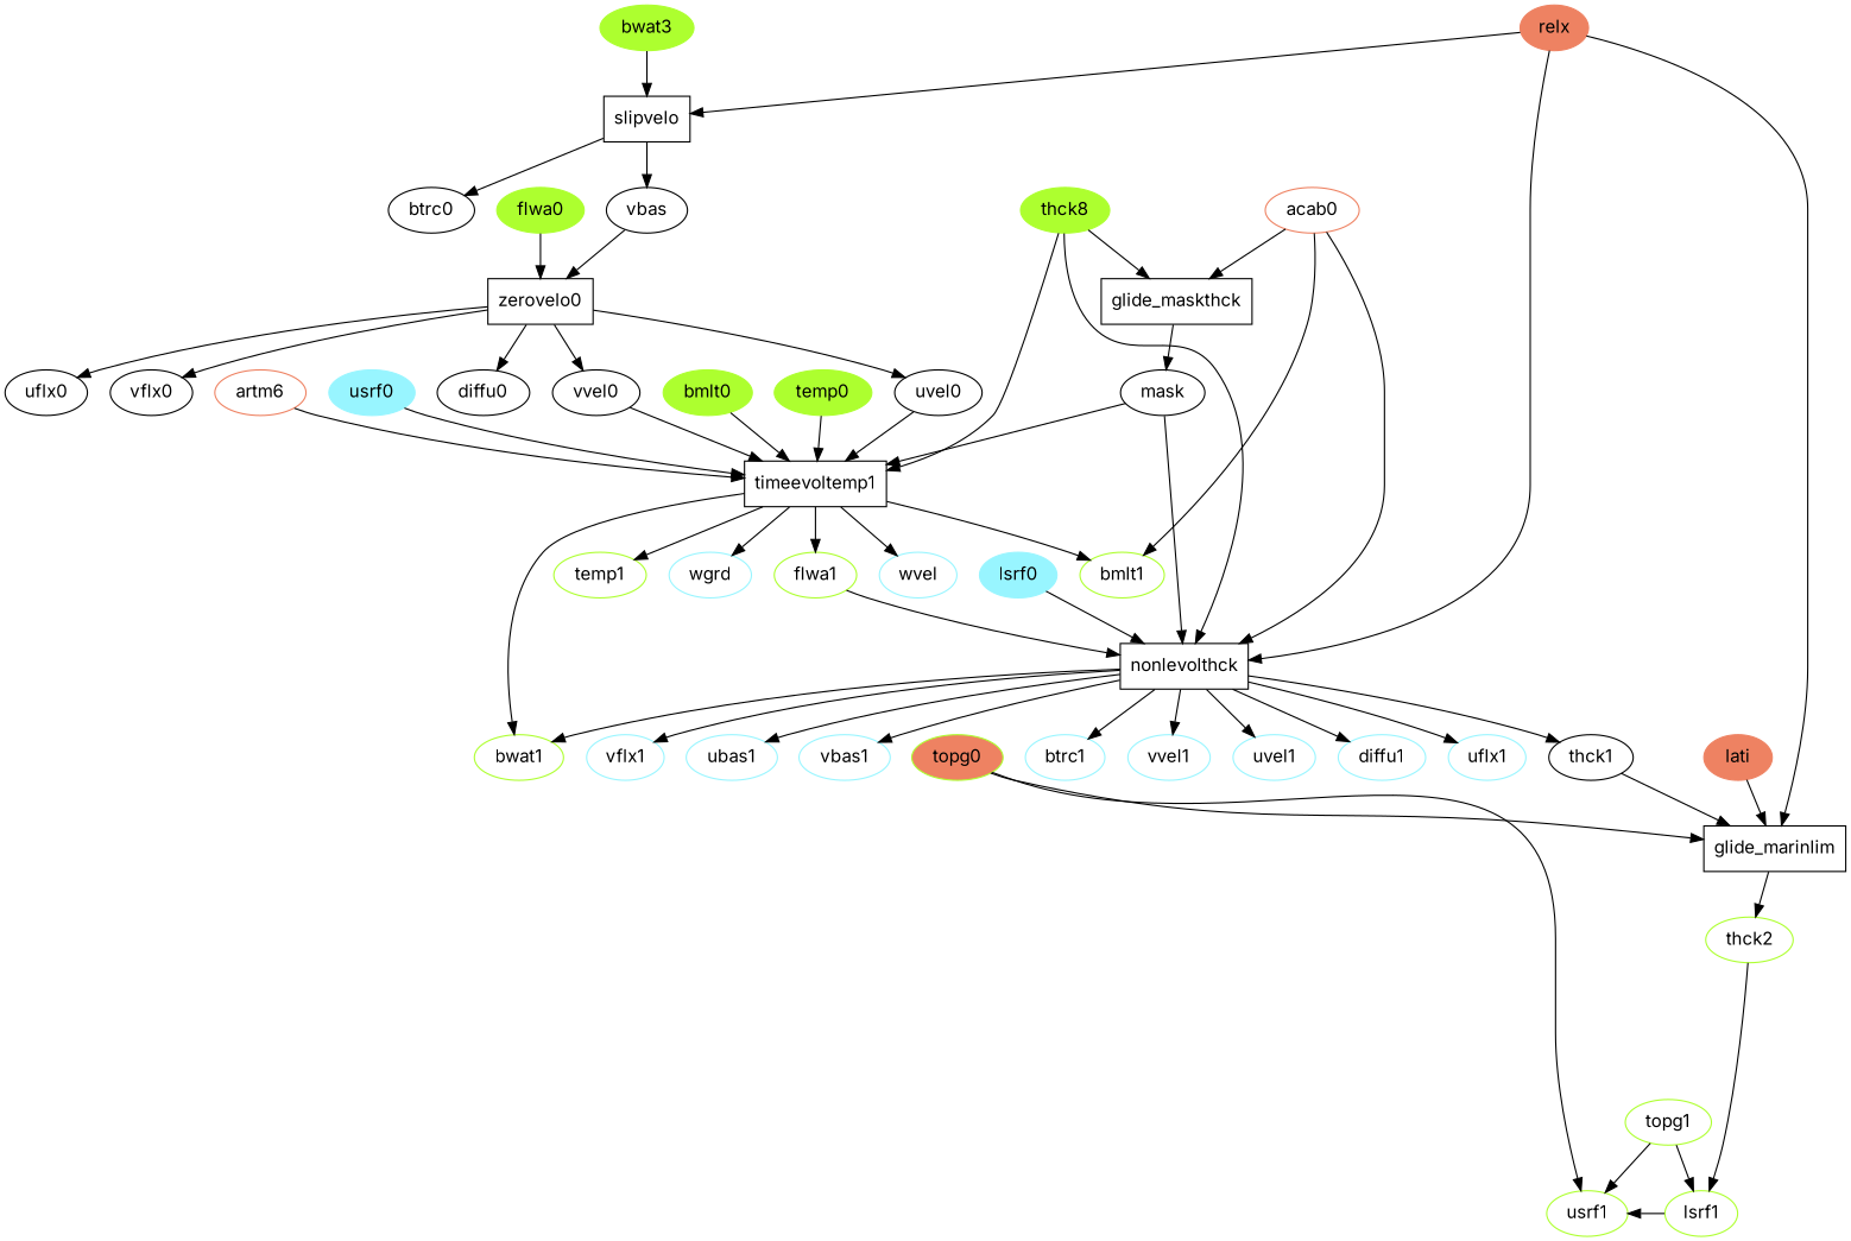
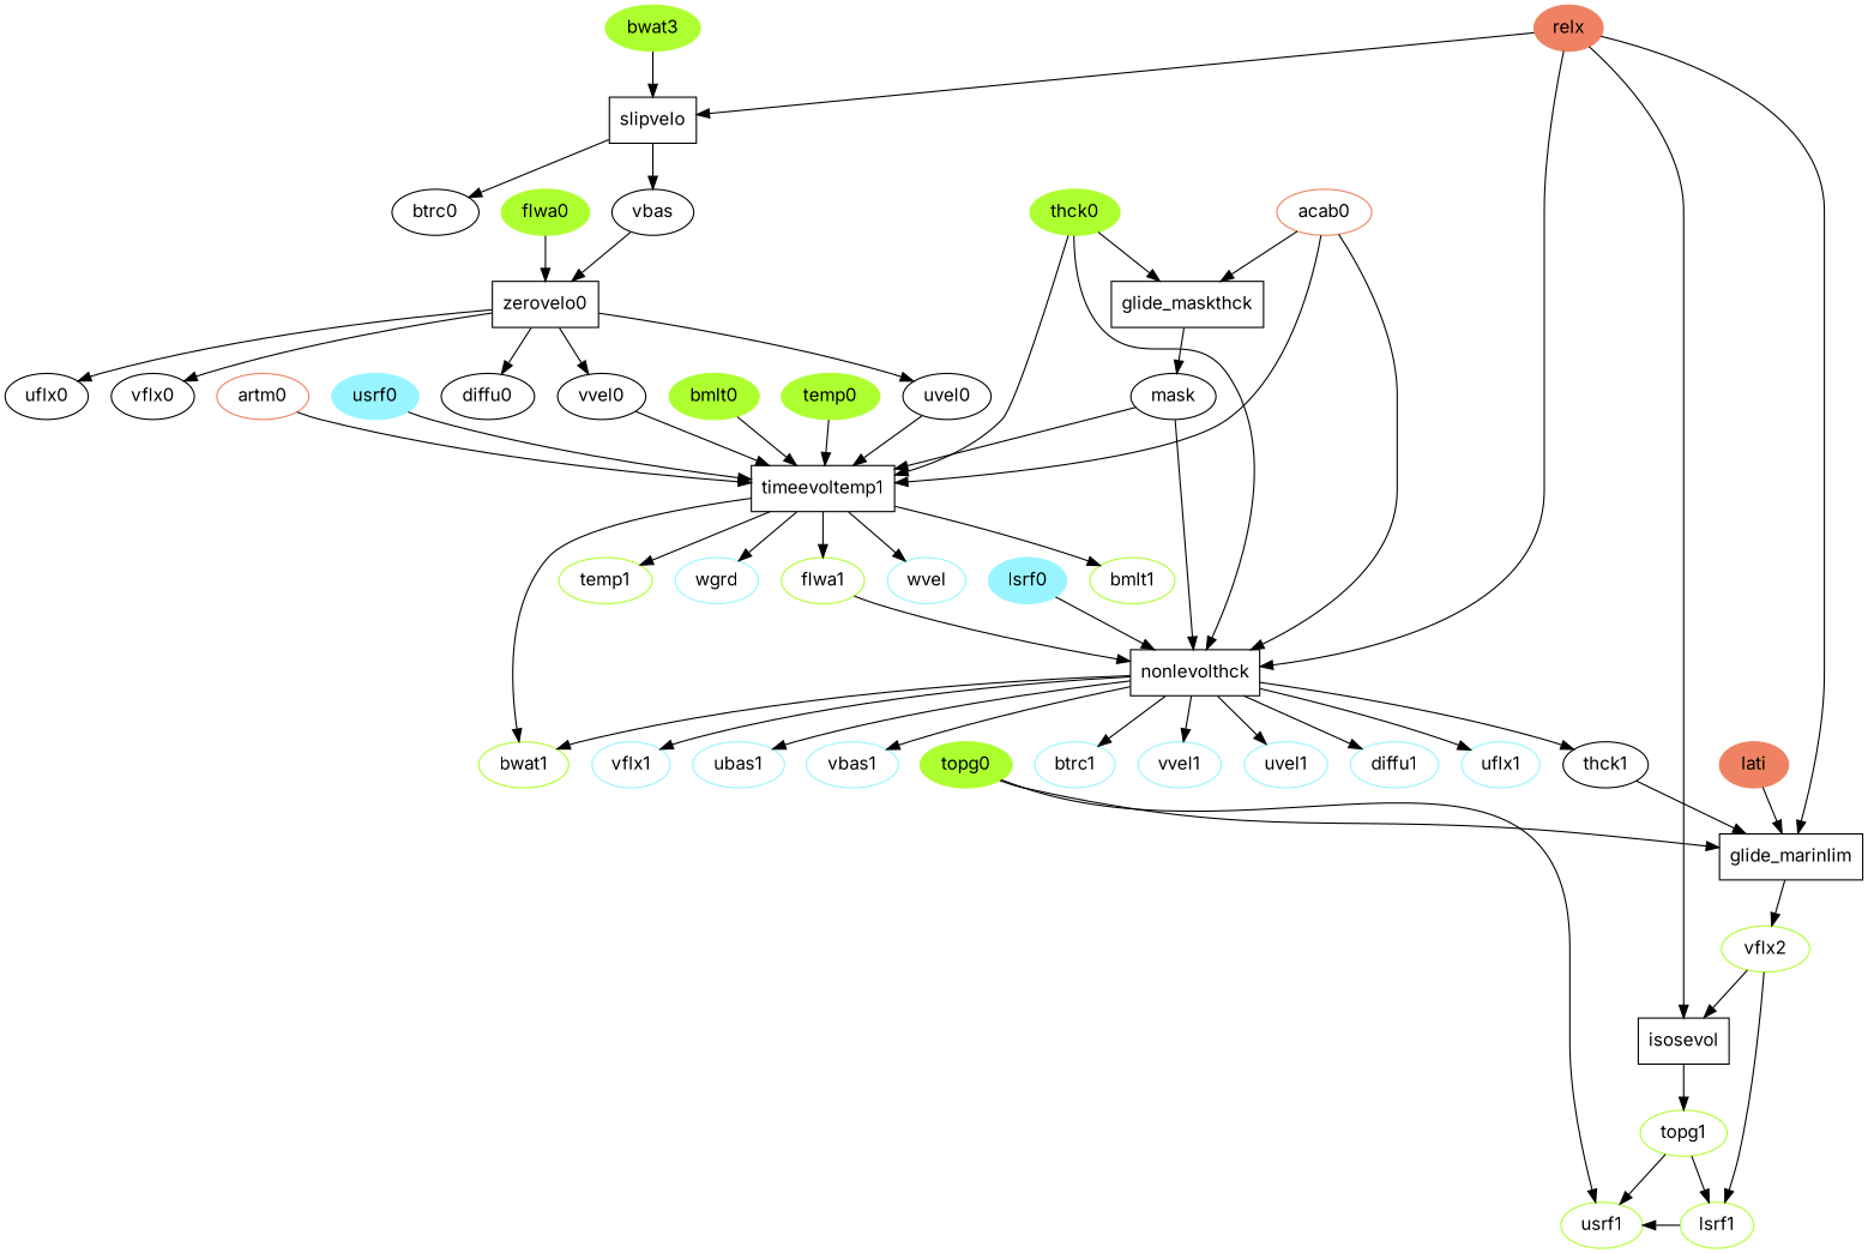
  digraph {
    fontname=Inter
    node [fontname=Inter]
    edge [fontname=Inter]
    slipvelo [shape=box]
    btrc0
    vbas
    zerovelo0 [shape=box]
    n5 [color=greenyellow label=bwat3 style=filled]
    relx [color=salmon2 style=filled]
    nonlevolthck [shape=box]
    glide_marinlim [shape=box]
+   isosevol [shape=box]
    bwat1 [color=greenyellow]
    thck1
    ubas1 [color=cadetblue1]
    vbas1 [color=cadetblue1]
    btrc1 [color=cadetblue1]
    vvel1 [color=cadetblue1]
    uvel1 [color=cadetblue1]
    diffu1 [color=cadetblue1]
    uflx1 [color=cadetblue1]
    vflx1 [color=cadetblue1]
-   thck2 [color=greenyellow]
+   thck2 [color=greenyellow label=vflx2]
    topg1 [color=greenyellow]
    uvel0
    vvel0
    diffu0
    uflx0
    vflx0
    timeevoltemp1 [shape=box]
    flwa0 [color=greenyellow style=filled]
    temp1 [color=greenyellow]
    flwa1 [color=greenyellow]
    wgrd [color=cadetblue1]
    wvel [color=cadetblue1]
    bmlt1 [color=greenyellow]
    glide_maskthck [shape=box]
    mask
-   thck0 [color=greenyellow style=filled label=thck8]
+   thck0 [color=greenyellow style=filled]
    acab0 [color=salmon2]
    temp0 [color=greenyellow style=filled]
-   artm0 [color=salmon2 label=artm6]
+   artm0 [color=salmon2]
    usrf0 [color=cadetblue1 style=filled]
    bmlt0 [color=greenyellow style=filled]
    lsrf0 [color=cadetblue1 style=filled]
    lsrf1 [color=greenyellow]
    lati [color=salmon2 style=filled]
-   topg0 [color=greenyellow style=filled fillcolor=salmon2]
+   topg0 [color=greenyellow style=filled]
    usrf1 [color=greenyellow]
    slipvelo -> btrc0
    slipvelo -> vbas
    vbas -> zerovelo0
    zerovelo0 -> uvel0
    zerovelo0 -> vvel0
    zerovelo0 -> diffu0
    zerovelo0 -> uflx0
    zerovelo0 -> vflx0
    n5 -> slipvelo
    relx -> slipvelo
    relx -> nonlevolthck
    relx -> glide_marinlim
+   relx -> isosevol
    nonlevolthck -> bwat1
    nonlevolthck -> thck1
    nonlevolthck -> ubas1
    nonlevolthck -> vbas1
    nonlevolthck -> btrc1
    nonlevolthck -> vvel1
    nonlevolthck -> uvel1
    nonlevolthck -> diffu1
    nonlevolthck -> uflx1
    nonlevolthck -> vflx1
    glide_marinlim -> thck2
+   isosevol -> topg1
    thck1 -> glide_marinlim
+   thck2 -> isosevol
    thck2 -> lsrf1
    topg1 -> lsrf1
    topg1 -> usrf1
    uvel0 -> timeevoltemp1
    vvel0 -> timeevoltemp1
    timeevoltemp1 -> bwat1
    timeevoltemp1 -> temp1
    timeevoltemp1 -> flwa1
    timeevoltemp1 -> wgrd
    timeevoltemp1 -> wvel
    timeevoltemp1 -> bmlt1
    flwa0 -> zerovelo0
    flwa1 -> nonlevolthck
    glide_maskthck -> mask
    mask -> nonlevolthck
    mask -> timeevoltemp1
    thck0 -> nonlevolthck
    thck0 -> timeevoltemp1
    thck0 -> glide_maskthck
    acab0 -> nonlevolthck
-   acab0 -> bmlt1
+   acab0 -> timeevoltemp1
    acab0 -> glide_maskthck
    temp0 -> timeevoltemp1
    artm0 -> timeevoltemp1
    usrf0 -> timeevoltemp1
    bmlt0 -> timeevoltemp1
    lsrf0 -> nonlevolthck
    lsrf1 -> usrf1 [constraint=false]
    lati -> glide_marinlim
    topg0 -> glide_marinlim
    topg0 -> usrf1
  }
